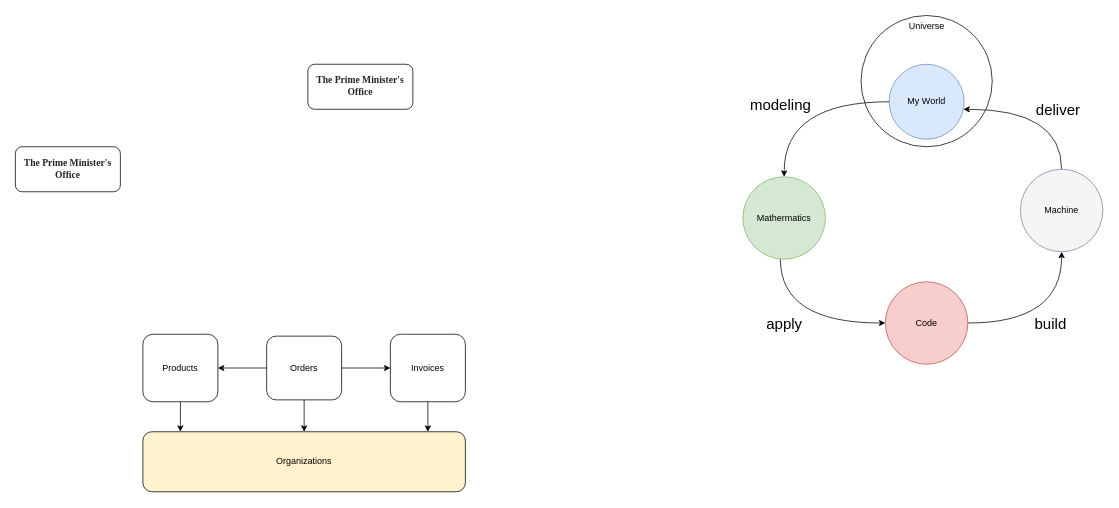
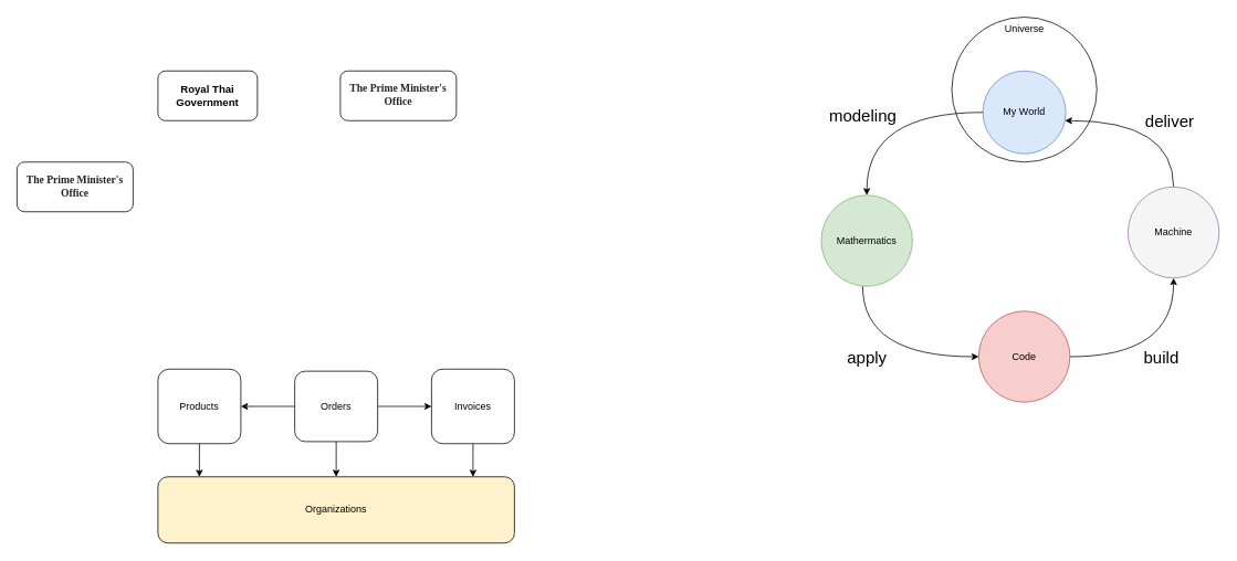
  <mxCell id="0" />
  <mxCell id="1" parent="0" />
+ <mxCell id="2" value="&lt;span style=&quot;font-size: 12.8px;&quot;&gt;&lt;b&gt;Royal Thai Government&lt;/b&gt;&lt;/span&gt;" style="rounded=1;whiteSpace=wrap;html=1;" parent="1" vertex="1"><mxGeometry x="190" y="85" width="120" height="60" as="geometry" /></mxCell>
  <mxCell id="3" value="&lt;a style=&quot;box-sizing: border-box; font-family: CSChatThaiUI; color: rgb(36, 36, 39); text-decoration-line: none; background-color: rgb(255, 255, 255); font-size: 12.8px; text-align: left;&quot; rel=&quot;noopener&quot; target=&quot;_blank&quot; href=&quot;http://www.opm.go.th/opmportal/default.asp&quot; title=&quot;สำนักนายกรัฐมนตรี&quot;&gt;&lt;span style=&quot;box-sizing: border-box; font-weight: bolder;&quot;&gt;The Prime Minister's Office&lt;/span&gt;&lt;/a&gt;" style="rounded=1;whiteSpace=wrap;html=1;" parent="1" vertex="1"><mxGeometry x="410" y="85" width="140" height="60" as="geometry" /></mxCell>
  <mxCell id="4" value="&lt;a title=&quot;สำนักนายกรัฐมนตรี&quot; href=&quot;http://www.opm.go.th/opmportal/default.asp&quot; target=&quot;_blank&quot; rel=&quot;noopener&quot; style=&quot;box-sizing: border-box; font-family: CSChatThaiUI; color: rgb(36, 36, 39); text-decoration-line: none; background-color: rgb(255, 255, 255); font-size: 12.8px; text-align: left;&quot;&gt;&lt;span style=&quot;box-sizing: border-box; font-weight: bolder;&quot;&gt;The Prime Minister's Office&lt;/span&gt;&lt;/a&gt;" style="rounded=1;whiteSpace=wrap;html=1;" parent="1" vertex="1"><mxGeometry x="20" y="195" width="140" height="60" as="geometry" /></mxCell>
  <mxCell id="5" style="edgeStyle=orthogonalEdgeStyle;rounded=0;orthogonalLoop=1;jettySize=auto;html=1;" parent="1" source="8" target="10" edge="1"><mxGeometry relative="1" as="geometry" /></mxCell>
  <mxCell id="6" style="edgeStyle=orthogonalEdgeStyle;rounded=0;orthogonalLoop=1;jettySize=auto;html=1;" parent="1" source="8" target="13" edge="1"><mxGeometry relative="1" as="geometry" /></mxCell>
  <mxCell id="7" value="" style="edgeStyle=orthogonalEdgeStyle;rounded=0;orthogonalLoop=1;jettySize=auto;html=1;" parent="1" source="8" target="11" edge="1"><mxGeometry relative="1" as="geometry"><Array as="points"><mxPoint x="396" y="575" /><mxPoint x="396" y="575" /></Array></mxGeometry></mxCell>
  <mxCell id="8" value="Orders" style="rounded=1;whiteSpace=wrap;html=1;" parent="1" vertex="1"><mxGeometry x="355" y="447.5" width="100" height="85" as="geometry" /></mxCell>
  <mxCell id="9" style="edgeStyle=orthogonalEdgeStyle;rounded=0;orthogonalLoop=1;jettySize=auto;html=1;" parent="1" source="10" target="11" edge="1"><mxGeometry relative="1" as="geometry"><Array as="points"><mxPoint x="240" y="625" /></Array></mxGeometry></mxCell>
  <mxCell id="10" value="Products" style="rounded=1;whiteSpace=wrap;html=1;" parent="1" vertex="1"><mxGeometry x="190" y="445" width="100" height="90" as="geometry" /></mxCell>
  <mxCell id="11" value="Organizations" style="rounded=1;whiteSpace=wrap;html=1;fillColor=#fff2cc;" parent="1" vertex="1"><mxGeometry x="190" y="575" width="430" height="80" as="geometry" /></mxCell>
  <mxCell id="12" style="edgeStyle=orthogonalEdgeStyle;rounded=0;orthogonalLoop=1;jettySize=auto;html=1;" parent="1" source="13" target="11" edge="1"><mxGeometry relative="1" as="geometry"><Array as="points"><mxPoint x="570" y="630" /></Array></mxGeometry></mxCell>
  <mxCell id="13" value="Invoices" style="rounded=1;whiteSpace=wrap;html=1;" parent="1" vertex="1"><mxGeometry x="520" y="445" width="100" height="90" as="geometry" /></mxCell>
  <mxCell id="14" value="My World" style="ellipse;whiteSpace=wrap;html=1;aspect=fixed;fillColor=#dae8fc;strokeColor=#6c8ebf;" vertex="1" parent="1"><mxGeometry x="1185" y="85" width="100" height="100" as="geometry" /></mxCell>
  <mxCell id="15" value="modeling" style="edgeStyle=orthogonalEdgeStyle;rounded=0;orthogonalLoop=1;jettySize=auto;html=1;curved=1;fontSize=20;" edge="1" parent="1" source="14" target="18"><mxGeometry x="0.2" y="-5" relative="1" as="geometry"><mxPoint as="offset" /></mxGeometry></mxCell>
  <mxCell id="16" value="Universe" style="ellipse;whiteSpace=wrap;html=1;aspect=fixed;horizontal=1;verticalAlign=top;fillColor=none;" vertex="1" parent="1"><mxGeometry x="1147.5" y="20" width="175" height="175" as="geometry" /></mxCell>
  <mxCell id="17" value="apply" style="edgeStyle=orthogonalEdgeStyle;rounded=0;orthogonalLoop=1;jettySize=auto;html=1;curved=1;fontSize=20;" edge="1" parent="1" source="18" target="20"><mxGeometry x="-0.199" relative="1" as="geometry"><Array as="points"><mxPoint x="1040" y="430" /></Array><mxPoint as="offset" /></mxGeometry></mxCell>
  <mxCell id="18" value="Mathermatics" style="ellipse;whiteSpace=wrap;html=1;aspect=fixed;fillColor=#d5e8d4;strokeColor=#82b366;" vertex="1" parent="1"><mxGeometry x="990" y="235" width="110" height="110" as="geometry" /></mxCell>
  <mxCell id="19" value="build" style="edgeStyle=orthogonalEdgeStyle;rounded=0;orthogonalLoop=1;jettySize=auto;html=1;curved=1;fontSize=20;" edge="1" parent="1" source="20" target="22"><mxGeometry relative="1" as="geometry" /></mxCell>
  <mxCell id="20" value="Code" style="ellipse;whiteSpace=wrap;html=1;aspect=fixed;fillColor=#f8cecc;strokeColor=#b85450;" vertex="1" parent="1"><mxGeometry x="1180" y="375" width="110" height="110" as="geometry" /></mxCell>
  <mxCell id="21" value="deliver" style="edgeStyle=orthogonalEdgeStyle;rounded=0;orthogonalLoop=1;jettySize=auto;html=1;curved=1;fontSize=20;" edge="1" parent="1" source="22" target="14"><mxGeometry x="-0.192" relative="1" as="geometry"><mxPoint x="1410" y="135" as="targetPoint" /><Array as="points"><mxPoint x="1415" y="145" /></Array><mxPoint as="offset" /></mxGeometry></mxCell>
  <mxCell id="22" value="Machine" style="ellipse;whiteSpace=wrap;html=1;aspect=fixed;fillColor=#f5f5f5;strokeColor=#9673a6;" vertex="1" parent="1"><mxGeometry x="1360" y="225" width="110" height="110" as="geometry" /></mxCell>
